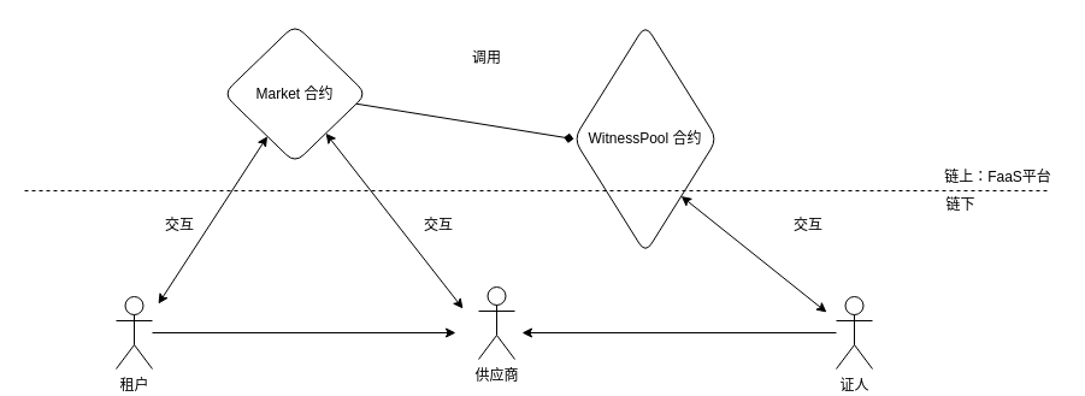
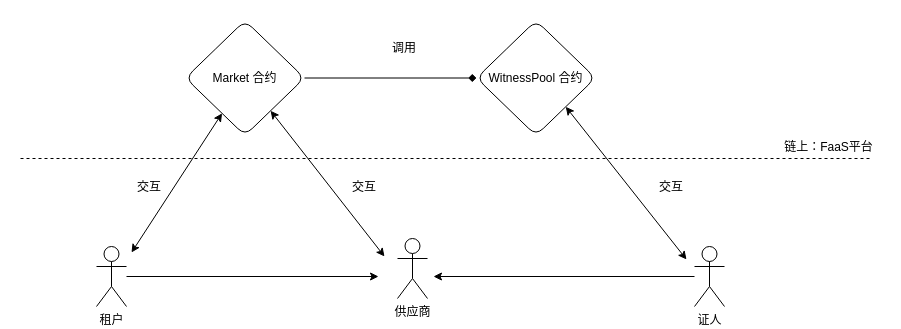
  <mxCell id="0" />
  <mxCell id="1" parent="0" />
  <mxCell id="2" style="edgeStyle=none;rounded=0;orthogonalLoop=1;jettySize=auto;html=1;entryX=0;entryY=0.5;entryDx=0;entryDy=0;endArrow=diamond;" edge="1" parent="1" source="3" target="11"><mxGeometry relative="1" as="geometry" /></mxCell>
  <mxCell id="3" value="Market 合约" style="rhombus;whiteSpace=wrap;html=1;rounded=1;" vertex="1" parent="1"><mxGeometry x="185" y="20" width="119" height="115" as="geometry" /></mxCell>
  <mxCell id="4" style="edgeStyle=none;rounded=0;orthogonalLoop=1;jettySize=auto;html=1;" edge="1" parent="1" source="5"><mxGeometry relative="1" as="geometry"><mxPoint x="378" y="276" as="targetPoint" /></mxGeometry></mxCell>
  <mxCell id="5" value="租户" style="shape=umlActor;verticalLabelPosition=bottom;verticalAlign=top;html=1;outlineConnect=0;rounded=1;" vertex="1" parent="1"><mxGeometry x="96" y="246" width="30" height="60" as="geometry" /></mxCell>
  <mxCell id="6" value="供应商" style="shape=umlActor;verticalLabelPosition=bottom;verticalAlign=top;html=1;outlineConnect=0;rounded=1;" vertex="1" parent="1"><mxGeometry x="397" y="238" width="30" height="60" as="geometry" /></mxCell>
  <mxCell id="7" value="" style="endArrow=classic;startArrow=classic;html=1;" edge="1" parent="1" target="3"><mxGeometry width="50" height="50" relative="1" as="geometry"><mxPoint x="131" y="252" as="sourcePoint" /><mxPoint x="218" y="180" as="targetPoint" /></mxGeometry></mxCell>
  <mxCell id="8" value="" style="endArrow=classic;startArrow=classic;html=1;" edge="1" parent="1" target="3"><mxGeometry width="50" height="50" relative="1" as="geometry"><mxPoint x="384" y="256" as="sourcePoint" /><mxPoint x="543.364" y="177.343" as="targetPoint" /></mxGeometry></mxCell>
  <mxCell id="9" value="交互" style="text;html=1;strokeColor=none;fillColor=none;align=center;verticalAlign=middle;whiteSpace=wrap;rounded=0;" vertex="1" parent="1"><mxGeometry x="129" y="177" width="40" height="20" as="geometry" /></mxCell>
  <mxCell id="10" value="交互" style="text;html=1;strokeColor=none;fillColor=none;align=center;verticalAlign=middle;whiteSpace=wrap;rounded=0;" vertex="1" parent="1"><mxGeometry x="344" y="177" width="40" height="20" as="geometry" /></mxCell>
- <mxCell id="11" value="WitnessPool 合约" style="rhombus;whiteSpace=wrap;html=1;rounded=1;" vertex="1" parent="1"><mxGeometry x="476" y="20" width="119" height="190" as="geometry" /></mxCell>
+ <mxCell id="11" value="WitnessPool 合约" style="rhombus;whiteSpace=wrap;html=1;rounded=1;" vertex="1" parent="1"><mxGeometry x="476" y="20" width="119" height="115" as="geometry" /></mxCell>
  <mxCell id="12" style="edgeStyle=none;rounded=0;orthogonalLoop=1;jettySize=auto;html=1;" edge="1" parent="1" source="13"><mxGeometry relative="1" as="geometry"><mxPoint x="433" y="276" as="targetPoint" /></mxGeometry></mxCell>
  <mxCell id="13" value="证人" style="shape=umlActor;verticalLabelPosition=bottom;verticalAlign=top;html=1;outlineConnect=0;rounded=1;" vertex="1" parent="1"><mxGeometry x="694" y="246" width="30" height="60" as="geometry" /></mxCell>
  <mxCell id="14" value="" style="endArrow=classic;startArrow=classic;html=1;entryX=1;entryY=1;entryDx=0;entryDy=0;" edge="1" parent="1" target="11"><mxGeometry width="50" height="50" relative="1" as="geometry"><mxPoint x="686" y="259" as="sourcePoint" /><mxPoint x="623" y="189" as="targetPoint" /></mxGeometry></mxCell>
  <mxCell id="15" value="交互" style="text;html=1;strokeColor=none;fillColor=none;align=center;verticalAlign=middle;whiteSpace=wrap;rounded=0;" vertex="1" parent="1"><mxGeometry x="651" y="177" width="40" height="20" as="geometry" /></mxCell>
  <mxCell id="16" value="调用" style="text;html=1;strokeColor=none;fillColor=none;align=center;verticalAlign=middle;whiteSpace=wrap;rounded=0;" vertex="1" parent="1"><mxGeometry x="384" y="38" width="40" height="20" as="geometry" /></mxCell>
  <mxCell id="17" value="" style="endArrow=none;dashed=1;html=1;strokeWidth=1;" edge="1" parent="1"><mxGeometry width="50" height="50" relative="1" as="geometry"><mxPoint x="20" y="158" as="sourcePoint" /><mxPoint x="869" y="158" as="targetPoint" /></mxGeometry></mxCell>
- <mxCell id="18" value="链下" style="text;html=1;strokeColor=none;fillColor=none;align=center;verticalAlign=middle;whiteSpace=wrap;rounded=0;" vertex="1" parent="1"><mxGeometry x="761" y="158" width="73" height="24" as="geometry" /></mxCell>
  <mxCell id="19" value="链上：FaaS平台" style="text;html=1;strokeColor=none;fillColor=none;align=center;verticalAlign=middle;whiteSpace=wrap;rounded=0;" vertex="1" parent="1"><mxGeometry x="778" y="135" width="101" height="23" as="geometry" /></mxCell>
